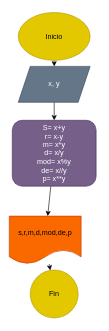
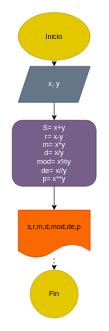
  <mxCell id="0" />
  <mxCell id="1" parent="0" />
  <mxCell id="2" style="edgeStyle=none;html=1;entryX=0.5;entryY=0;entryDx=0;entryDy=0;" edge="1" parent="1" source="3" target="5"><mxGeometry relative="1" as="geometry" /></mxCell>
  <mxCell id="3" value="Inicio" style="ellipse;whiteSpace=wrap;html=1;fillColor=#e3c800;fontColor=#000000;strokeColor=#B09500;" vertex="1" parent="1"><mxGeometry x="30" y="20" width="120" height="80" as="geometry" /></mxCell>
  <mxCell id="4" style="edgeStyle=none;html=1;entryX=0.5;entryY=0;entryDx=0;entryDy=0;" edge="1" parent="1" source="5" target="7"><mxGeometry relative="1" as="geometry"><mxPoint x="90" y="210" as="targetPoint" /></mxGeometry></mxCell>
  <mxCell id="5" value="x, y" style="shape=parallelogram;perimeter=parallelogramPerimeter;whiteSpace=wrap;html=1;fixedSize=1;fillColor=#647687;fontColor=#ffffff;strokeColor=#314354;" vertex="1" parent="1"><mxGeometry x="30" y="110" width="120" height="60" as="geometry" /></mxCell>
  <mxCell id="6" style="edgeStyle=none;html=1;" edge="1" parent="1" source="7" target="9"><mxGeometry relative="1" as="geometry"><mxPoint x="90" y="370" as="targetPoint" /></mxGeometry></mxCell>
  <mxCell id="7" value="&lt;div&gt;S= x+y&lt;/div&gt;&lt;div&gt;r= x-y&lt;/div&gt;&lt;div&gt;m= x*y&lt;/div&gt;&lt;div&gt;d= x/y&lt;/div&gt;&lt;div&gt;mod= x%y&lt;br&gt;&lt;/div&gt;&lt;div&gt;de= x//y&lt;br&gt;&lt;/div&gt;&lt;div&gt;p= x**y&lt;br&gt;&lt;/div&gt;" style="rounded=1;whiteSpace=wrap;html=1;fillColor=#76608a;fontColor=#ffffff;strokeColor=#432D57;" vertex="1" parent="1"><mxGeometry x="20" y="200" width="140" height="110" as="geometry" /></mxCell>
  <mxCell id="8" value="" style="edgeStyle=none;html=1;dashed=1;" edge="1" parent="1" source="9" target="10"><mxGeometry relative="1" as="geometry" /></mxCell>
- <mxCell id="9" value="s,r,m,d,mod,de,p" style="shape=document;whiteSpace=wrap;html=1;boundedLbl=1;fillColor=#fa6800;fontColor=#000000;strokeColor=#C73500;" vertex="1" parent="1"><mxGeometry x="15" y="360" width="120" height="80" as="geometry" /></mxCell>
+ <mxCell id="9" value="s,r,m,d,mod,de,p" style="shape=document;whiteSpace=wrap;html=1;boundedLbl=1;fillColor=#fa6800;fontColor=#000000;strokeColor=#C73500;" vertex="1" parent="1"><mxGeometry x="30" y="350" width="120" height="80" as="geometry" /></mxCell>
  <mxCell id="10" value="Fin" style="ellipse;whiteSpace=wrap;html=1;fillColor=#e3c800;fontColor=#000000;strokeColor=#B09500;" vertex="1" parent="1"><mxGeometry x="50" y="450" width="80" height="80" as="geometry" /></mxCell>
